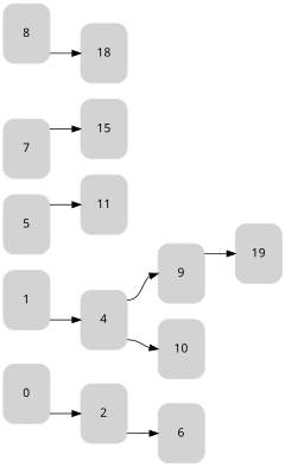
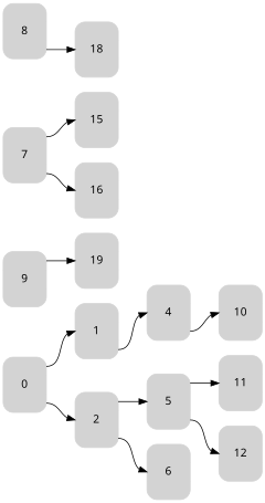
  digraph {
    fontname="Noto Sans"
    rankdir=LR
    node [color=lightgray fillcolor=lightgray fontcolor=black fontname="Noto Sans" shape=record style="filled, rounded"]
    edge [fontname="Noto Sans" headport=v tailport=r]
    n1 [label="<l>|<v> 0|<r>"]
    n2 [label="<l>|<v> 1|<r>"]
    n3 [label="<l>|<v> 2|<r>"]
    n4 [label="<l>|<v> 4|<r>"]
    n5 [label="<l>|<v> 5|<r>"]
    n6 [label="<l>|<v> 6|<r>"]
    n7 [label="<l>|<v> 9|<r>"]
    n8 [label="<l>|<v> 10|<r>"]
    n9 [label="<l>|<v> 11|<r>"]
+   n10 [label="<l>|<v> 12|<r>"]
    n11 [label="<l>|<v> 7|<r>"]
    n12 [label="<l>|<v> 15|<r>"]
+   n13 [label="<l>|<v> 16|<r>"]
    n14 [label="<l>|<v> 8|<r>"]
    n15 [label="<l>|<v> 18|<r>"]
    n16 [label="<l>|<v> 19|<r>"]
+   n1 -> n2 [tailport=l]
    n1 -> n3
    n2 -> n4
+   n3 -> n5 [tailport=l]
    n3 -> n6
-   n4 -> n7 [tailport=l]
    n4 -> n8
    n5 -> n9 [tailport=l]
+   n5 -> n10
    n7 -> n16 [tailport=l]
    n11 -> n12 [tailport=l]
+   n11 -> n13
    n14 -> n15
  }
